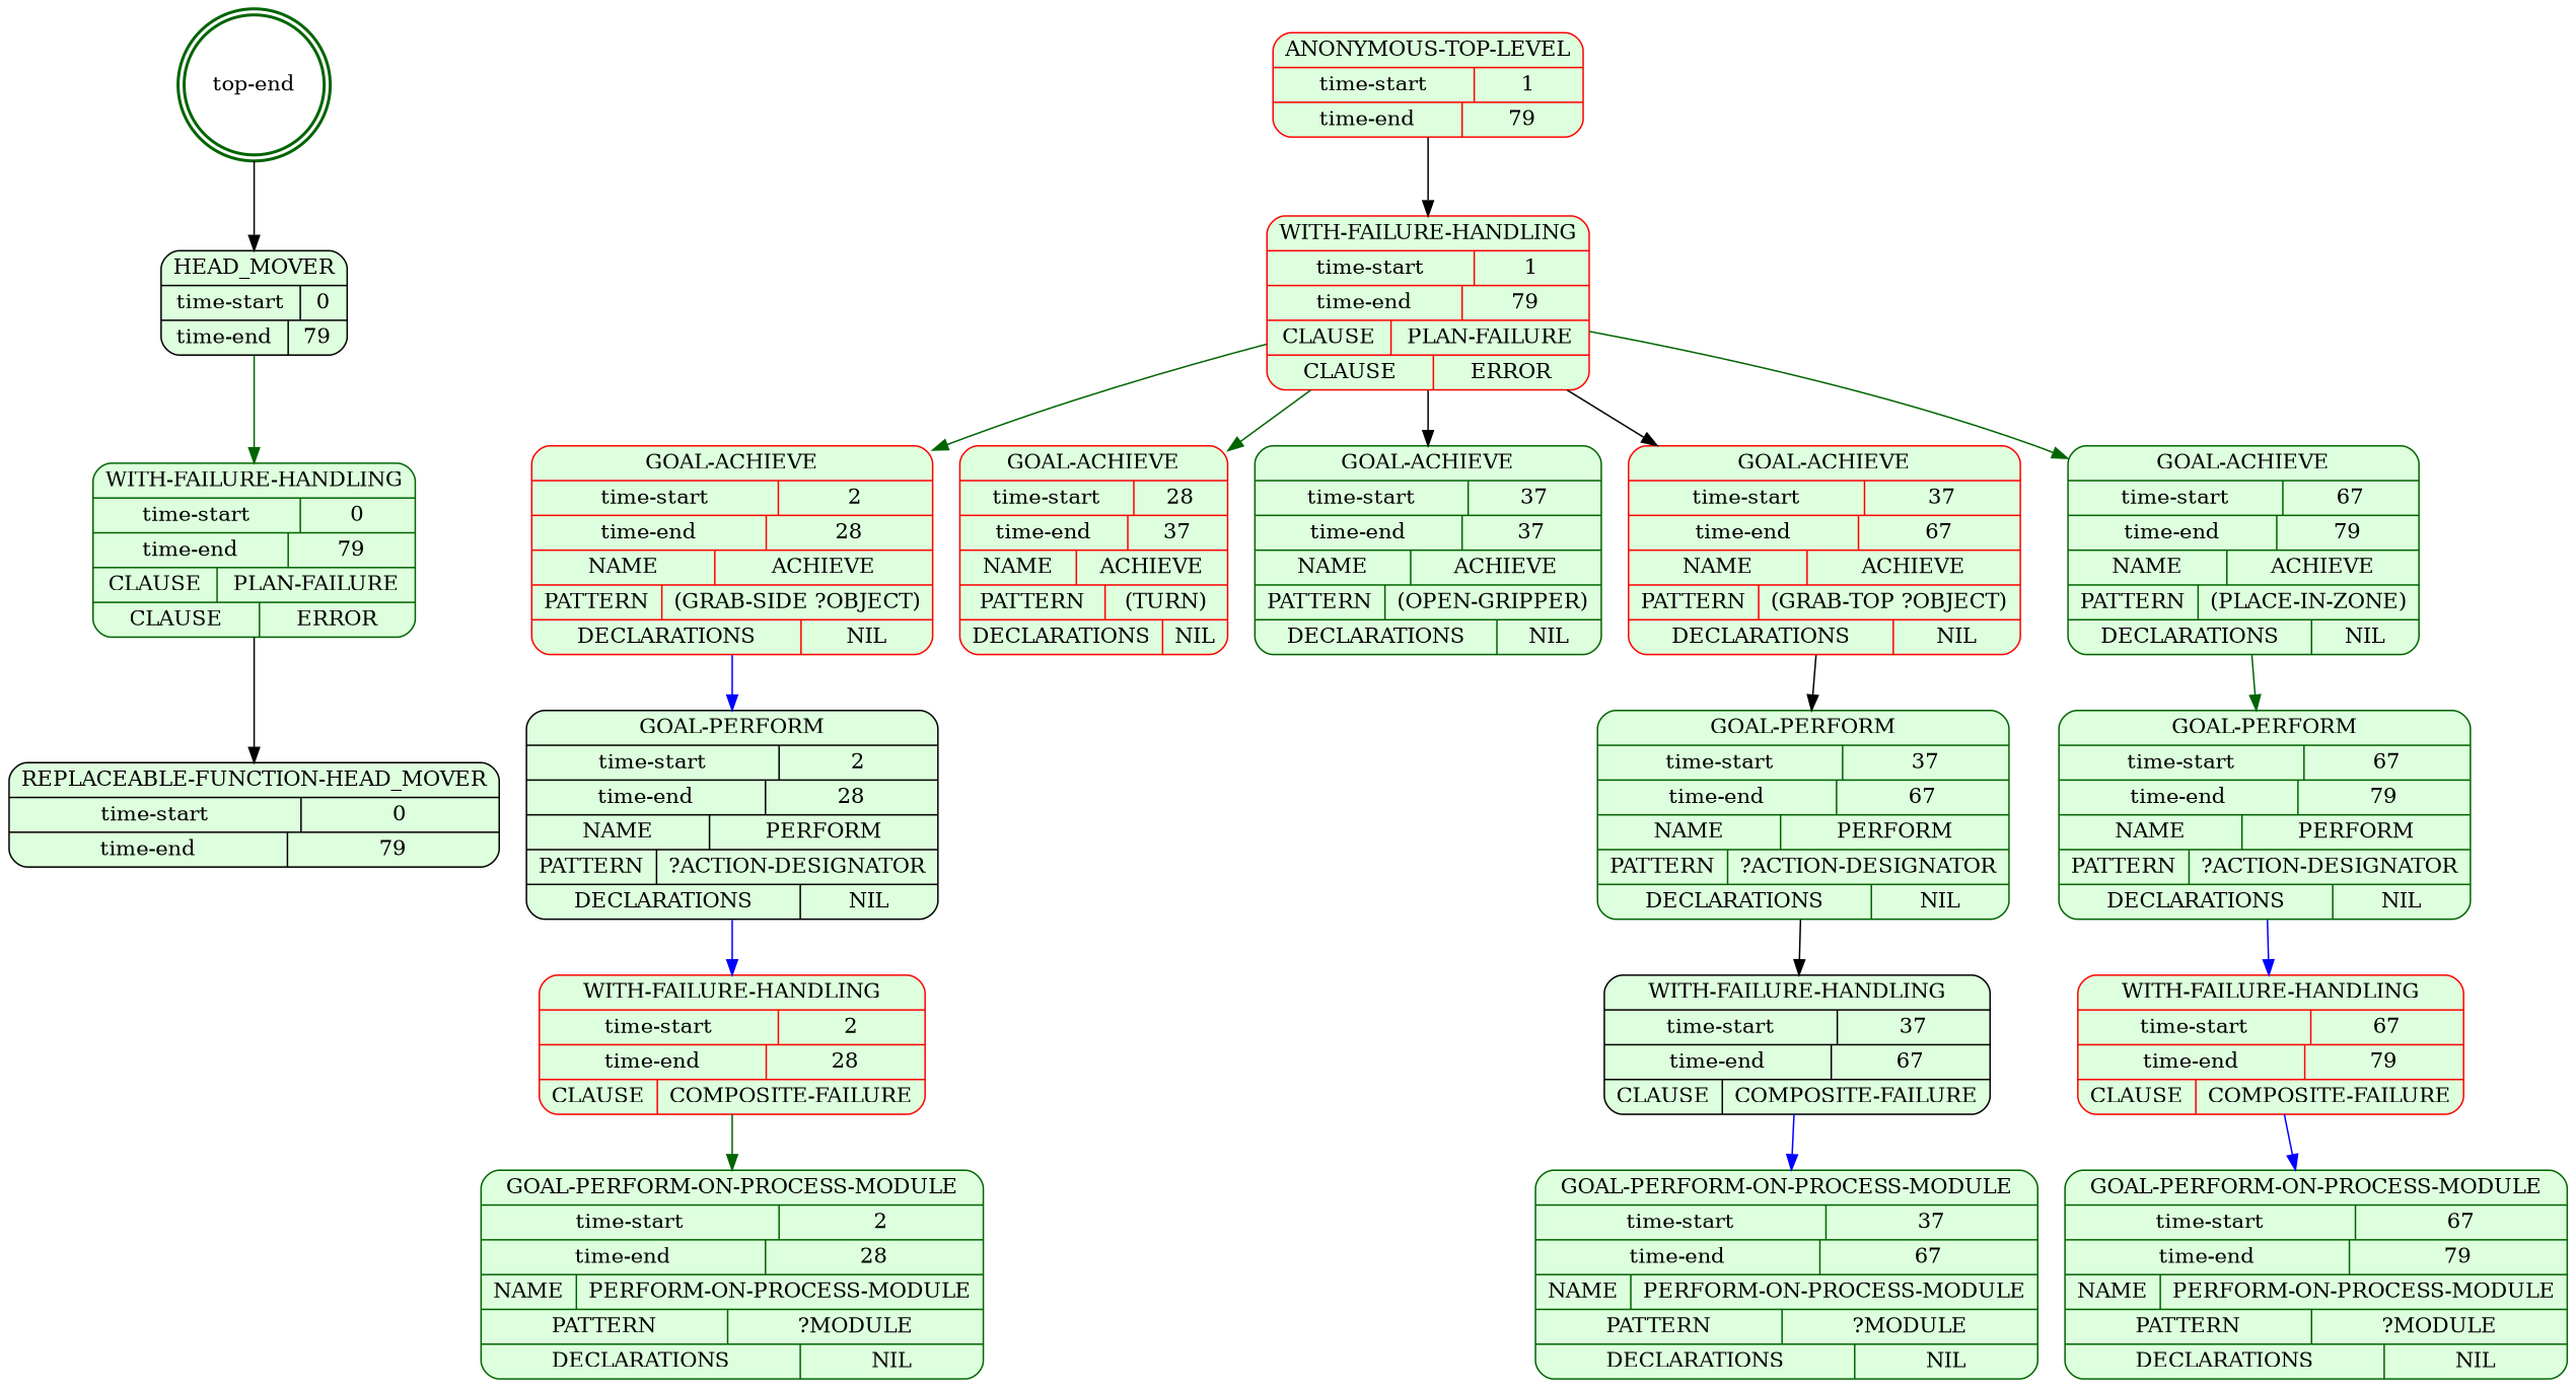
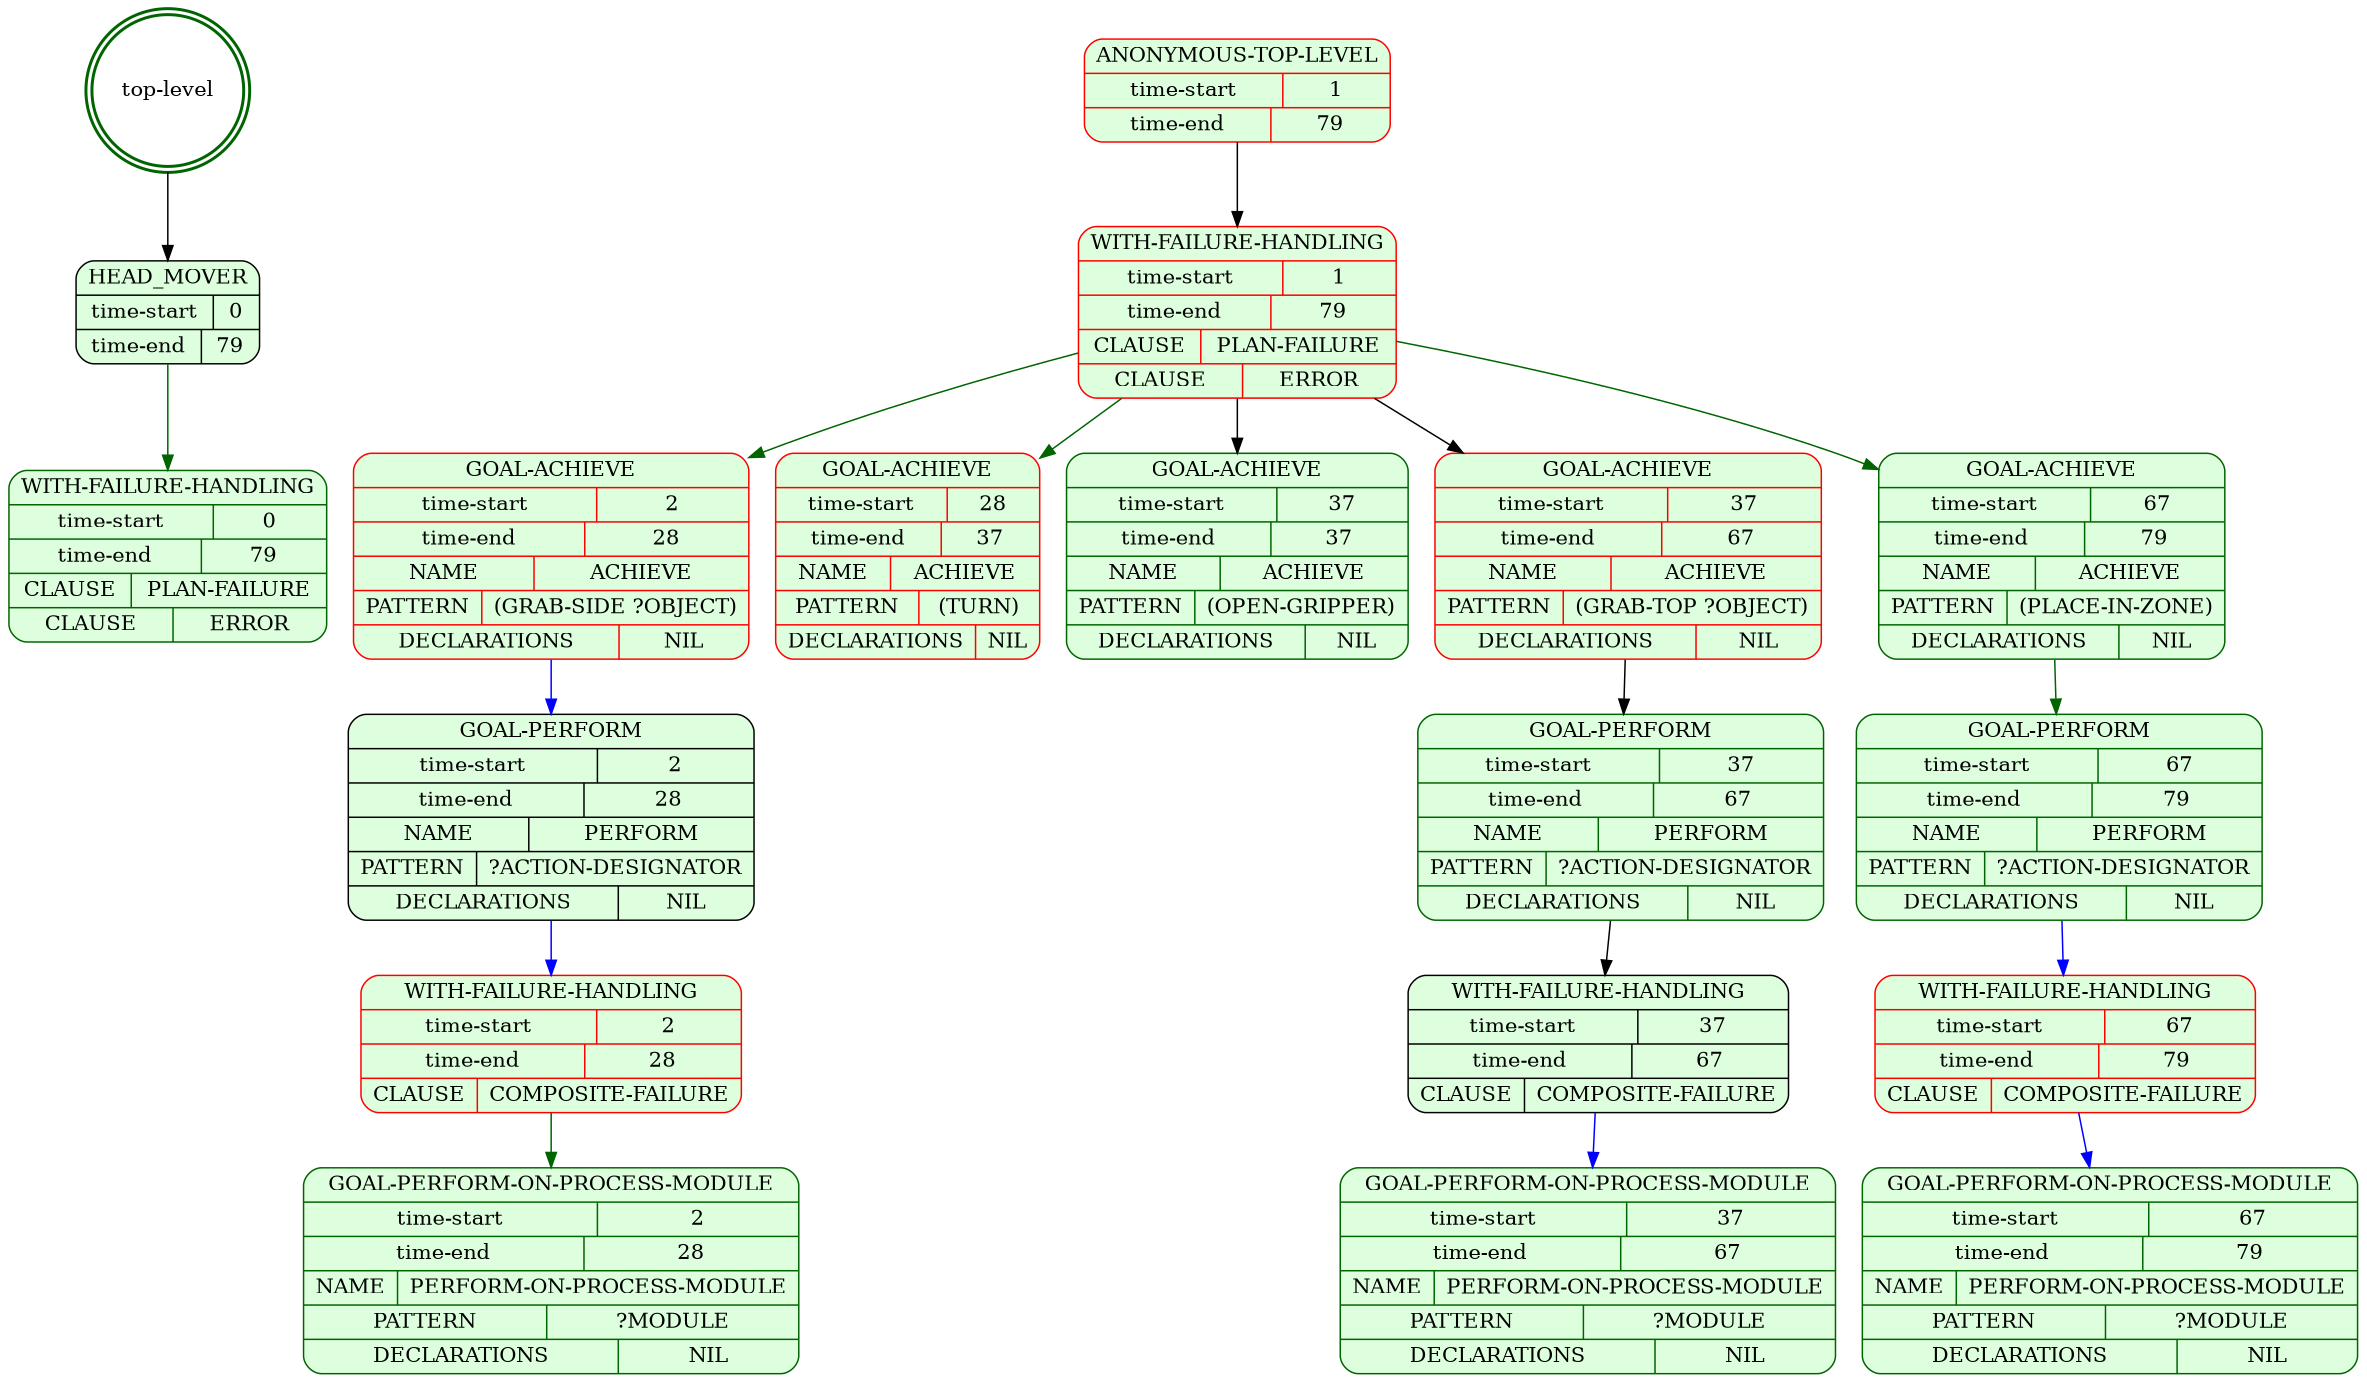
  digraph {
    fontname="DejaVu Serif"
    node [color=darkgreen fontname="DejaVu Serif" shape=Mrecord style=filled fillcolor="#ddffdd"]
    edge [color=black fontname="DejaVu Serif"]
-   n1 [label="top-end" shape=doublecircle style=bold fillcolor=""]
+   n1 [label="top-level" shape=doublecircle style=bold fillcolor=""]
    n2 [color=black label="{HEAD_MOVER|{time-start | 0}|{time-end | 79}}"]
    n3 [label="{WITH-FAILURE-HANDLING|{time-start | 0}|{time-end | 79}|{CLAUSE | PLAN-FAILURE}|{CLAUSE | ERROR}}"]
-   n4 [color=black label="{REPLACEABLE-FUNCTION-HEAD_MOVER|{time-start | 0}|{time-end | 79}}"]
    n5 [color=red label="{ANONYMOUS-TOP-LEVEL|{time-start | 1}|{time-end | 79}}"]
    n6 [color=red label="{WITH-FAILURE-HANDLING|{time-start | 1}|{time-end | 79}|{CLAUSE | PLAN-FAILURE}|{CLAUSE | ERROR}}"]
    n7 [color=red label="{GOAL-ACHIEVE|{time-start | 2}|{time-end | 28}|{NAME | ACHIEVE}|{PATTERN | (GRAB-SIDE ?OBJECT)}|{DECLARATIONS | NIL}}"]
    n8 [color=red label="{GOAL-ACHIEVE|{time-start | 28}|{time-end | 37}|{NAME | ACHIEVE}|{PATTERN | (TURN)}|{DECLARATIONS | NIL}}"]
    n9 [label="{GOAL-ACHIEVE|{time-start | 37}|{time-end | 37}|{NAME | ACHIEVE}|{PATTERN | (OPEN-GRIPPER)}|{DECLARATIONS | NIL}}"]
    n10 [color=red label="{GOAL-ACHIEVE|{time-start | 37}|{time-end | 67}|{NAME | ACHIEVE}|{PATTERN | (GRAB-TOP ?OBJECT)}|{DECLARATIONS | NIL}}"]
    n11 [label="{GOAL-ACHIEVE|{time-start | 67}|{time-end | 79}|{NAME | ACHIEVE}|{PATTERN | (PLACE-IN-ZONE)}|{DECLARATIONS | NIL}}"]
    n12 [color=black label="{GOAL-PERFORM|{time-start | 2}|{time-end | 28}|{NAME | PERFORM}|{PATTERN | ?ACTION-DESIGNATOR}|{DECLARATIONS | NIL}}"]
    n13 [label="{GOAL-PERFORM|{time-start | 37}|{time-end | 67}|{NAME | PERFORM}|{PATTERN | ?ACTION-DESIGNATOR}|{DECLARATIONS | NIL}}"]
    n14 [label="{GOAL-PERFORM|{time-start | 67}|{time-end | 79}|{NAME | PERFORM}|{PATTERN | ?ACTION-DESIGNATOR}|{DECLARATIONS | NIL}}"]
    n15 [color=red label="{WITH-FAILURE-HANDLING|{time-start | 2}|{time-end | 28}|{CLAUSE | COMPOSITE-FAILURE}}"]
    n16 [label="{GOAL-PERFORM-ON-PROCESS-MODULE|{time-start | 2}|{time-end | 28}|{NAME | PERFORM-ON-PROCESS-MODULE}|{PATTERN | ?MODULE}|{DECLARATIONS | NIL}}"]
    n17 [color=black label="{WITH-FAILURE-HANDLING|{time-start | 37}|{time-end | 67}|{CLAUSE | COMPOSITE-FAILURE}}"]
    n18 [label="{GOAL-PERFORM-ON-PROCESS-MODULE|{time-start | 37}|{time-end | 67}|{NAME | PERFORM-ON-PROCESS-MODULE}|{PATTERN | ?MODULE}|{DECLARATIONS | NIL}}"]
    n19 [color=red label="{WITH-FAILURE-HANDLING|{time-start | 67}|{time-end | 79}|{CLAUSE | COMPOSITE-FAILURE}}"]
    n20 [label="{GOAL-PERFORM-ON-PROCESS-MODULE|{time-start | 67}|{time-end | 79}|{NAME | PERFORM-ON-PROCESS-MODULE}|{PATTERN | ?MODULE}|{DECLARATIONS | NIL}}"]
    n1 -> n2
    n2 -> n3 [color=darkgreen]
-   n3 -> n4
    n5 -> n6
    n6 -> n7 [color=darkgreen]
    n6 -> n8 [color=darkgreen]
    n6 -> n9
    n6 -> n10
    n6 -> n11 [color=darkgreen]
    n7 -> n12 [color=blue]
    n10 -> n13
    n11 -> n14 [color=darkgreen]
    n12 -> n15 [color=blue]
    n13 -> n17
    n14 -> n19 [color=blue]
    n15 -> n16 [color=darkgreen]
    n17 -> n18 [color=blue]
    n19 -> n20 [color=blue]
  }
